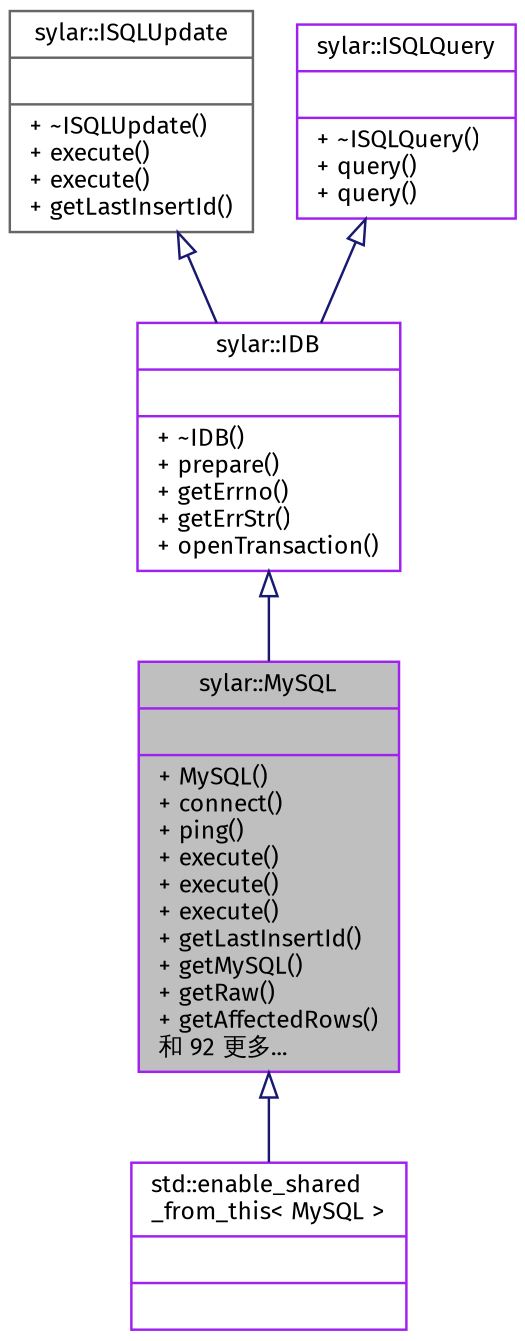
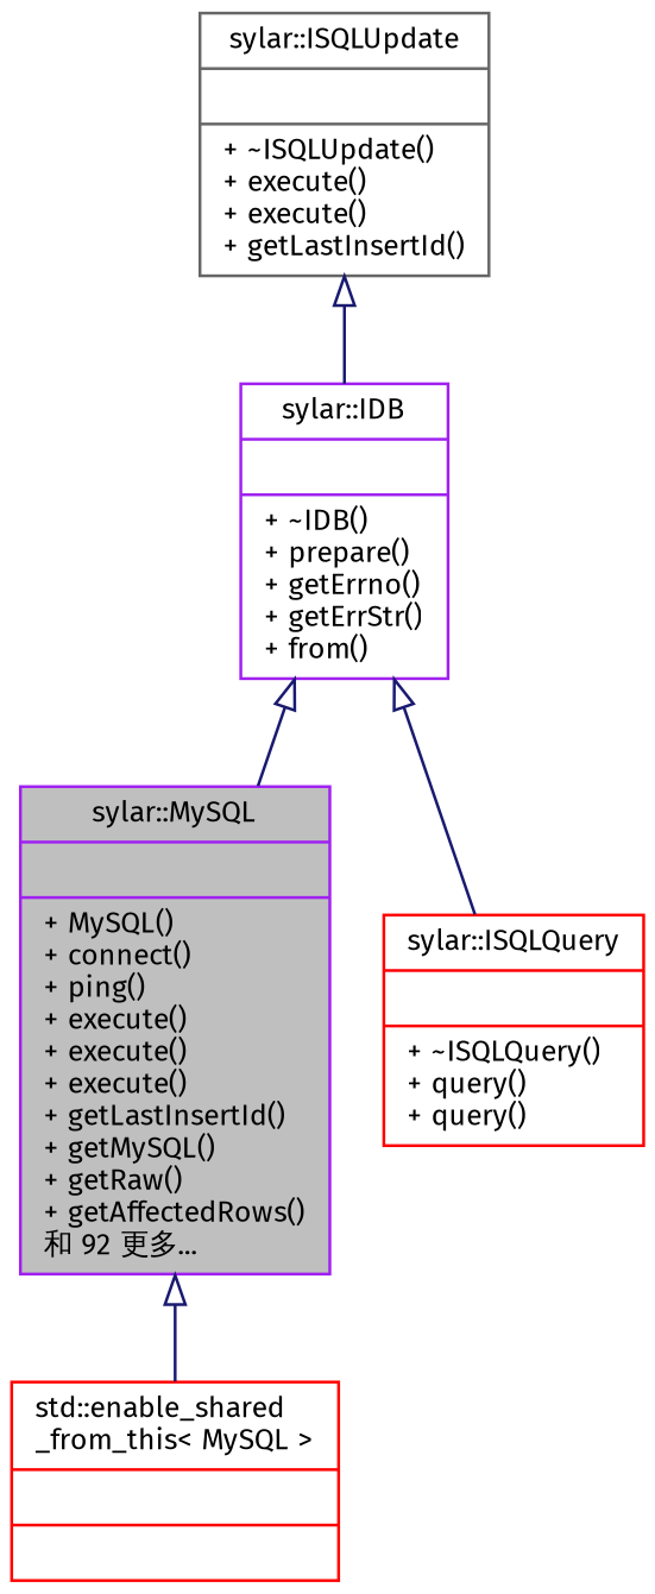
  digraph {
    fontname="Fira Sans"
    node [color=purple fillcolor=white fontname="Fira Sans" fontsize=10 shape=record style=filled]
    edge [arrowtail=onormal color=midnightblue dir=back fontname="Fira Sans" fontsize=10 labelfontname=Helvetica labelfontsize=10 style=solid]
    n1 [fillcolor=grey75 fontcolor=black height=0.2 label="{sylar::MySQL\n||+ MySQL()\l+ connect()\l+ ping()\l+ execute()\l+ execute()\l+ execute()\l+ getLastInsertId()\l+ getMySQL()\l+ getRaw()\l+ getAffectedRows()\l和 92 更多...\l}" width=0.4]
-   n2 [height=0.2 label="{std::enable_shared\l_from_this\< MySQL \>\n||}" width=0.4]
-   n3 [height=0.2 label="{sylar::IDB\n||+ ~IDB()\l+ prepare()\l+ getErrno()\l+ getErrStr()\l+ openTransaction()\l}" width=0.4]
+   n2 [color=red height=0.2 label="{std::enable_shared\l_from_this\< MySQL \>\n||}" width=0.4]
+   n3 [height=0.2 label="{sylar::IDB\n||+ ~IDB()\l+ prepare()\l+ getErrno()\l+ getErrStr()\l+ from()\l}" width=0.4]
    n4 [color=gray40 height=0.2 label="{sylar::ISQLUpdate\n||+ ~ISQLUpdate()\l+ execute()\l+ execute()\l+ getLastInsertId()\l}" width=0.4]
-   n5 [height=0.2 label="{sylar::ISQLQuery\n||+ ~ISQLQuery()\l+ query()\l+ query()\l}" width=0.4]
+   n5 [color=red height=0.2 label="{sylar::ISQLQuery\n||+ ~ISQLQuery()\l+ query()\l+ query()\l}" width=0.4]
    n1 -> n2
    n3 -> n1
    n4 -> n3
-   n5 -> n3
+   n3 -> n5
  }
